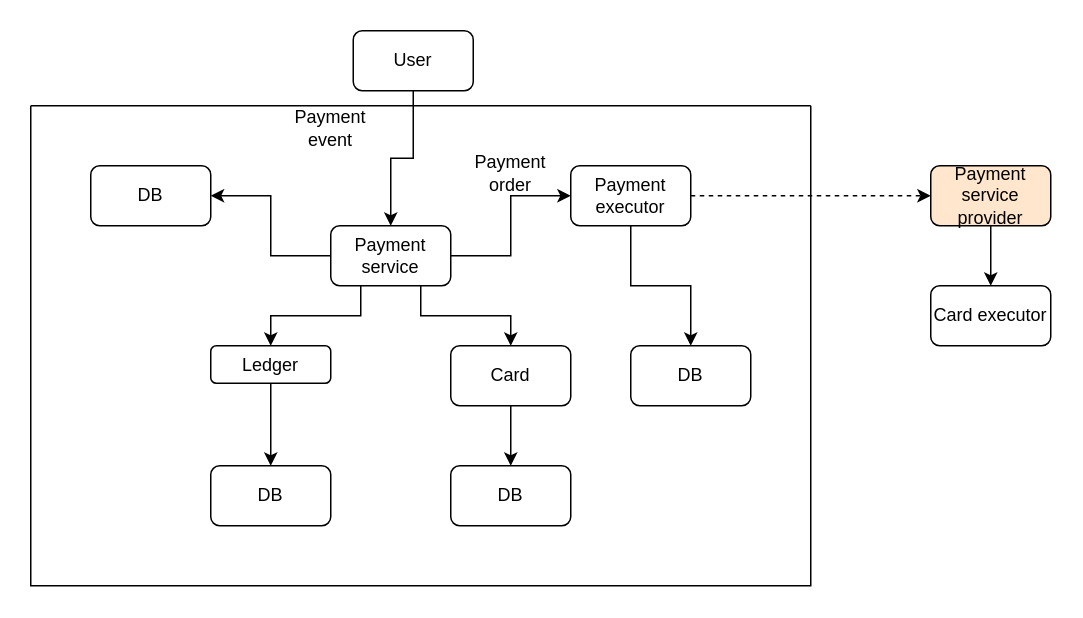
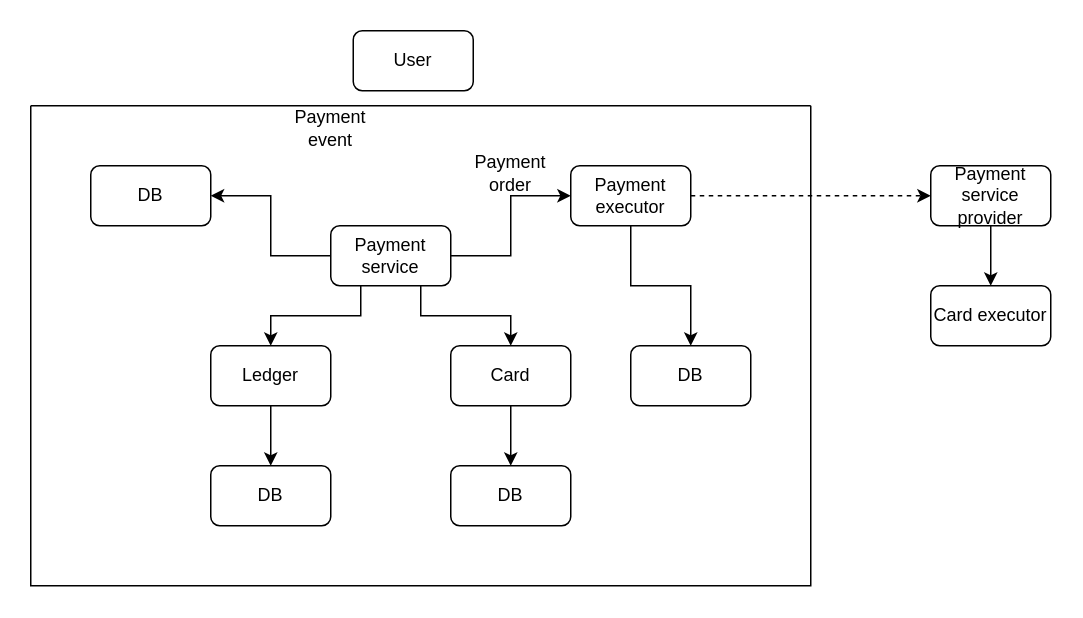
  <mxCell id="0" />
  <mxCell id="1" parent="0" />
  <mxCell id="2" value="" style="swimlane;startSize=0;" vertex="1" parent="1"><mxGeometry x="20" y="70" width="520" height="320" as="geometry" /></mxCell>
  <mxCell id="3" value="DB" style="rounded=1;whiteSpace=wrap;html=1;" vertex="1" parent="2"><mxGeometry x="40" y="40" width="80" height="40" as="geometry" /></mxCell>
  <mxCell id="4" style="edgeStyle=orthogonalEdgeStyle;rounded=0;orthogonalLoop=1;jettySize=auto;html=1;exitX=0.5;exitY=1;exitDx=0;exitDy=0;entryX=0.5;entryY=0;entryDx=0;entryDy=0;" edge="1" parent="2" source="5" target="16"><mxGeometry relative="1" as="geometry" /></mxCell>
  <mxCell id="5" value="Card" style="rounded=1;whiteSpace=wrap;html=1;" vertex="1" parent="2"><mxGeometry x="280" y="160" width="80" height="40" as="geometry" /></mxCell>
  <mxCell id="6" style="edgeStyle=orthogonalEdgeStyle;rounded=0;orthogonalLoop=1;jettySize=auto;html=1;exitX=0.5;exitY=1;exitDx=0;exitDy=0;entryX=0.5;entryY=0;entryDx=0;entryDy=0;" edge="1" parent="2" source="7" target="17"><mxGeometry relative="1" as="geometry" /></mxCell>
  <mxCell id="7" value="Payment executor" style="rounded=1;whiteSpace=wrap;html=1;" vertex="1" parent="2"><mxGeometry x="360" y="40" width="80" height="40" as="geometry" /></mxCell>
  <mxCell id="8" style="edgeStyle=orthogonalEdgeStyle;rounded=0;orthogonalLoop=1;jettySize=auto;html=1;exitX=0;exitY=0.5;exitDx=0;exitDy=0;" edge="1" parent="2" source="12" target="3"><mxGeometry relative="1" as="geometry" /></mxCell>
  <mxCell id="9" style="edgeStyle=orthogonalEdgeStyle;rounded=0;orthogonalLoop=1;jettySize=auto;html=1;exitX=0.25;exitY=1;exitDx=0;exitDy=0;entryX=0.5;entryY=0;entryDx=0;entryDy=0;" edge="1" parent="2" source="12" target="14"><mxGeometry relative="1" as="geometry" /></mxCell>
  <mxCell id="10" style="edgeStyle=orthogonalEdgeStyle;rounded=0;orthogonalLoop=1;jettySize=auto;html=1;exitX=0.75;exitY=1;exitDx=0;exitDy=0;entryX=0.5;entryY=0;entryDx=0;entryDy=0;" edge="1" parent="2" source="12" target="5"><mxGeometry relative="1" as="geometry" /></mxCell>
  <mxCell id="11" style="edgeStyle=orthogonalEdgeStyle;rounded=0;orthogonalLoop=1;jettySize=auto;html=1;exitX=1;exitY=0.5;exitDx=0;exitDy=0;entryX=0;entryY=0.5;entryDx=0;entryDy=0;" edge="1" parent="2" source="12" target="7"><mxGeometry relative="1" as="geometry" /></mxCell>
  <mxCell id="12" value="Payment service" style="rounded=1;whiteSpace=wrap;html=1;" vertex="1" parent="2"><mxGeometry x="200" y="80" width="80" height="40" as="geometry" /></mxCell>
  <mxCell id="13" style="edgeStyle=orthogonalEdgeStyle;rounded=0;orthogonalLoop=1;jettySize=auto;html=1;exitX=0.5;exitY=1;exitDx=0;exitDy=0;entryX=0.5;entryY=0;entryDx=0;entryDy=0;" edge="1" parent="2" source="14" target="15"><mxGeometry relative="1" as="geometry" /></mxCell>
- <mxCell id="14" value="Ledger" style="rounded=1;whiteSpace=wrap;html=1;" vertex="1" parent="2"><mxGeometry x="120" y="160" width="80" height="25" as="geometry" /></mxCell>
+ <mxCell id="14" value="Ledger" style="rounded=1;whiteSpace=wrap;html=1;" vertex="1" parent="2"><mxGeometry x="120" y="160" width="80" height="40" as="geometry" /></mxCell>
  <mxCell id="15" value="DB" style="rounded=1;whiteSpace=wrap;html=1;" vertex="1" parent="2"><mxGeometry x="120" y="240" width="80" height="40" as="geometry" /></mxCell>
  <mxCell id="16" value="DB" style="rounded=1;whiteSpace=wrap;html=1;" vertex="1" parent="2"><mxGeometry x="280" y="240" width="80" height="40" as="geometry" /></mxCell>
  <mxCell id="17" value="DB" style="rounded=1;whiteSpace=wrap;html=1;" vertex="1" parent="2"><mxGeometry x="400" y="160" width="80" height="40" as="geometry" /></mxCell>
  <mxCell id="18" value="Payment event" style="text;html=1;align=center;verticalAlign=middle;whiteSpace=wrap;rounded=0;" vertex="1" parent="2"><mxGeometry x="160" width="80" height="30" as="geometry" /></mxCell>
  <mxCell id="19" value="Payment order" style="text;html=1;align=center;verticalAlign=middle;whiteSpace=wrap;rounded=0;" vertex="1" parent="2"><mxGeometry x="280" y="30" width="80" height="30" as="geometry" /></mxCell>
  <mxCell id="20" style="edgeStyle=orthogonalEdgeStyle;rounded=0;orthogonalLoop=1;jettySize=auto;html=1;exitX=0.5;exitY=1;exitDx=0;exitDy=0;entryX=0.5;entryY=0;entryDx=0;entryDy=0;" edge="1" parent="1" source="21" target="22"><mxGeometry relative="1" as="geometry" /></mxCell>
- <mxCell id="21" value="Payment service provider" style="rounded=1;whiteSpace=wrap;html=1;fillColor=#ffe6cc;" vertex="1" parent="1"><mxGeometry x="620" y="110" width="80" height="40" as="geometry" /></mxCell>
+ <mxCell id="21" value="Payment service provider" style="rounded=1;whiteSpace=wrap;html=1;" vertex="1" parent="1"><mxGeometry x="620" y="110" width="80" height="40" as="geometry" /></mxCell>
  <mxCell id="22" value="Card executor" style="rounded=1;whiteSpace=wrap;html=1;" vertex="1" parent="1"><mxGeometry x="620" y="190" width="80" height="40" as="geometry" /></mxCell>
- <mxCell id="23" style="edgeStyle=orthogonalEdgeStyle;rounded=0;orthogonalLoop=1;jettySize=auto;html=1;exitX=0.5;exitY=1;exitDx=0;exitDy=0;entryX=0.5;entryY=0;entryDx=0;entryDy=0;" edge="1" parent="1" source="24" target="12"><mxGeometry relative="1" as="geometry" /></mxCell>
  <mxCell id="24" value="User" style="rounded=1;whiteSpace=wrap;html=1;" vertex="1" parent="1"><mxGeometry x="235" y="20" width="80" height="40" as="geometry" /></mxCell>
  <mxCell id="25" style="edgeStyle=orthogonalEdgeStyle;rounded=0;orthogonalLoop=1;jettySize=auto;html=1;exitX=1;exitY=0.5;exitDx=0;exitDy=0;entryX=0;entryY=0.5;entryDx=0;entryDy=0;dashed=1;" edge="1" parent="1" source="7" target="21"><mxGeometry relative="1" as="geometry" /></mxCell>
